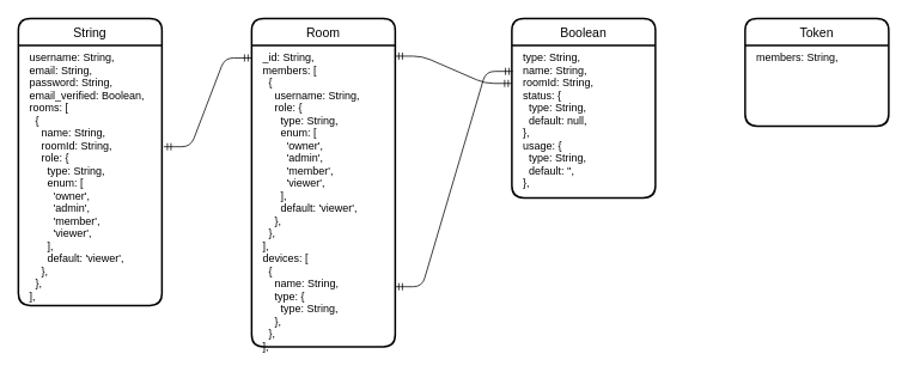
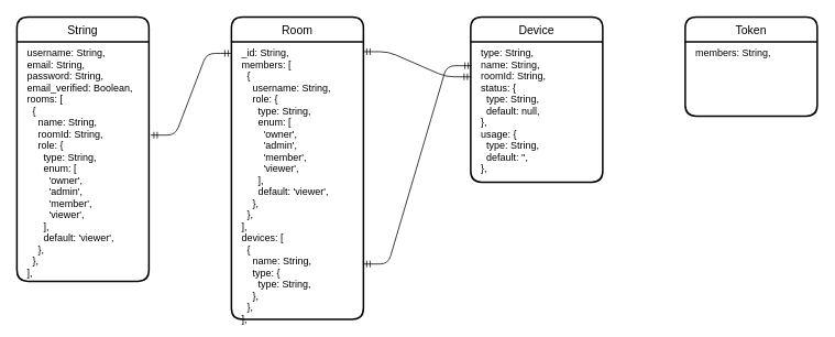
  <mxCell id="0" />
  <mxCell id="1" parent="0" />
  <mxCell id="2" value="String" style="swimlane;childLayout=stackLayout;horizontal=1;startSize=30;horizontalStack=0;rounded=1;fontSize=14;fontStyle=0;strokeWidth=2;resizeParent=0;resizeLast=1;shadow=0;dashed=0;align=center;" vertex="1" parent="1"><mxGeometry x="20" y="20" width="160" height="320" as="geometry"><mxRectangle x="40" y="110" width="60" height="30" as="alternateBounds" /></mxGeometry></mxCell>
  <mxCell id="3" value="  username: String,&#10;  email: String,&#10;  password: String,&#10;  email_verified: Boolean,&#10;  rooms: [&#10;    {&#10;      name: String,&#10;      roomId: String,&#10;      role: {&#10;        type: String,&#10;        enum: [&#10;          'owner',&#10;          'admin',&#10;          'member',&#10;          'viewer',&#10;        ],&#10;        default: 'viewer',&#10;      },&#10;    },&#10;  ]," style="align=left;strokeColor=none;fillColor=none;spacingLeft=4;fontSize=12;verticalAlign=top;resizable=0;rotatable=0;part=1;" vertex="1" parent="2"><mxGeometry y="30" width="160" height="290" as="geometry" /></mxCell>
  <mxCell id="4" value="Token" style="swimlane;childLayout=stackLayout;horizontal=1;startSize=30;horizontalStack=0;rounded=1;fontSize=14;fontStyle=0;strokeWidth=2;resizeParent=0;resizeLast=1;shadow=0;dashed=0;align=center;" vertex="1" parent="1"><mxGeometry x="830" y="20" width="160" height="120" as="geometry" /></mxCell>
  <mxCell id="5" value="  members: String," style="align=left;strokeColor=none;fillColor=none;spacingLeft=4;fontSize=12;verticalAlign=top;resizable=0;rotatable=0;part=1;" vertex="1" parent="4"><mxGeometry y="30" width="160" height="90" as="geometry" /></mxCell>
- <mxCell id="6" value="Boolean" style="swimlane;childLayout=stackLayout;horizontal=1;startSize=30;horizontalStack=0;rounded=1;fontSize=14;fontStyle=0;strokeWidth=2;resizeParent=0;resizeLast=1;shadow=0;dashed=0;align=center;" vertex="1" parent="1"><mxGeometry x="570" y="20" width="160" height="200" as="geometry" /></mxCell>
+ <mxCell id="6" value="Device" style="swimlane;childLayout=stackLayout;horizontal=1;startSize=30;horizontalStack=0;rounded=1;fontSize=14;fontStyle=0;strokeWidth=2;resizeParent=0;resizeLast=1;shadow=0;dashed=0;align=center;" vertex="1" parent="1"><mxGeometry x="570" y="20" width="160" height="200" as="geometry" /></mxCell>
  <mxCell id="7" value="  type: String,&#10;  name: String,&#10;  roomId: String,&#10;  status: {&#10;    type: String,&#10;    default: null,&#10;  },&#10;  usage: {&#10;    type: String,&#10;    default: '',&#10;  }," style="align=left;strokeColor=none;fillColor=none;spacingLeft=4;fontSize=12;verticalAlign=top;resizable=0;rotatable=0;part=1;" vertex="1" parent="6"><mxGeometry y="30" width="160" height="170" as="geometry" /></mxCell>
  <mxCell id="8" value="Room" style="swimlane;childLayout=stackLayout;horizontal=1;startSize=30;horizontalStack=0;rounded=1;fontSize=14;fontStyle=0;strokeWidth=2;resizeParent=0;resizeLast=1;shadow=0;dashed=0;align=center;" vertex="1" parent="1"><mxGeometry x="280" y="20" width="160" height="366" as="geometry" /></mxCell>
  <mxCell id="9" value="  _id: String,&#10;  members: [&#10;    {&#10;      username: String,&#10;      role: {&#10;        type: String,&#10;        enum: [&#10;          'owner',&#10;          'admin',&#10;          'member',&#10;          'viewer',&#10;        ],&#10;        default: 'viewer',&#10;      },&#10;    },&#10;  ],&#10;  devices: [&#10;    {&#10;      name: String,&#10;      type: {&#10;        type: String,&#10;      },&#10;    },&#10;  ]," style="align=left;strokeColor=none;fillColor=none;spacingLeft=4;fontSize=12;verticalAlign=top;resizable=0;rotatable=0;part=1;" vertex="1" parent="8"><mxGeometry y="30" width="160" height="336" as="geometry" /></mxCell>
  <mxCell id="10" value="" style="edgeStyle=entityRelationEdgeStyle;fontSize=12;html=1;endArrow=ERmandOne;startArrow=ERmandOne;exitX=1;exitY=0.801;exitDx=0;exitDy=0;exitPerimeter=0;entryX=0.006;entryY=0.171;entryDx=0;entryDy=0;entryPerimeter=0;" edge="1" parent="1" source="9" target="7"><mxGeometry width="100" height="100" relative="1" as="geometry"><mxPoint x="540" y="340" as="sourcePoint" /><mxPoint x="640" y="240" as="targetPoint" /></mxGeometry></mxCell>
  <mxCell id="11" value="" style="edgeStyle=entityRelationEdgeStyle;fontSize=12;html=1;endArrow=ERmandOne;startArrow=ERmandOne;exitX=1.013;exitY=0.39;exitDx=0;exitDy=0;exitPerimeter=0;entryX=0;entryY=0.042;entryDx=0;entryDy=0;entryPerimeter=0;" edge="1" parent="1" source="3" target="9"><mxGeometry width="100" height="100" relative="1" as="geometry"><mxPoint x="160" y="486" as="sourcePoint" /><mxPoint x="260" y="386" as="targetPoint" /></mxGeometry></mxCell>
  <mxCell id="12" value="" style="edgeStyle=entityRelationEdgeStyle;fontSize=12;html=1;endArrow=ERmandOne;startArrow=ERmandOne;exitX=1;exitY=0.036;exitDx=0;exitDy=0;exitPerimeter=0;entryX=0;entryY=0.25;entryDx=0;entryDy=0;" edge="1" parent="1" source="9" target="7"><mxGeometry width="100" height="100" relative="1" as="geometry"><mxPoint x="450" y="329.136" as="sourcePoint" /><mxPoint x="560" y="110" as="targetPoint" /></mxGeometry></mxCell>
